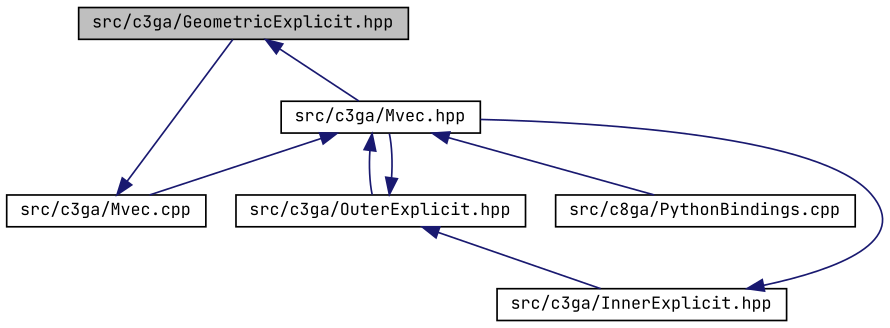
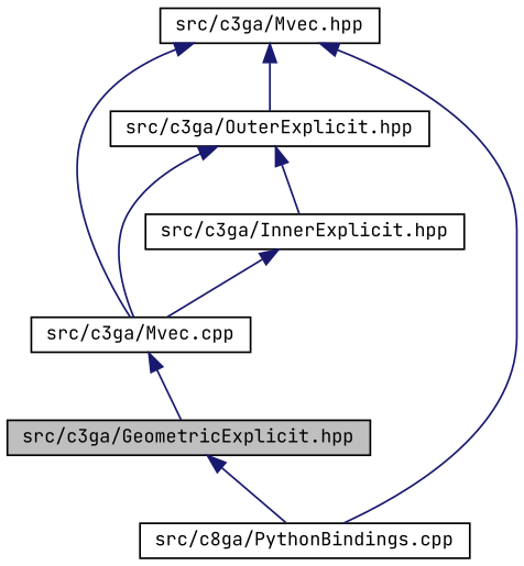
  digraph {
    fontname="JetBrains Mono"
    node [color=black fontname="JetBrains Mono" fontsize=10 shape=record]
    edge [color=midnightblue dir=back fontname="JetBrains Mono" fontsize=10 labelfontname="Helvetica#FreeSans" labelfontsize=10 style=solid]
    n1 [fillcolor=grey75 fontcolor=black height=0.2 label="src/c3ga/GeometricExplicit.hpp" style=filled width=0.4]
    n2 [height=0.2 label="src/c3ga/Mvec.hpp" width=0.4]
    n3 [height=0.2 label="src/c3ga/Mvec.cpp" width=0.4]
    n4 [height=0.2 label="src/c3ga/OuterExplicit.hpp" width=0.4]
    n5 [height=0.2 label="src/c8ga/PythonBindings.cpp" width=0.4]
    n6 [height=0.2 label="src/c3ga/InnerExplicit.hpp" width=0.4]
-   n1 -> n2
+   n1 -> n5
    n2 -> n3
    n2 -> n4
    n2 -> n5
    n3 -> n1
-   n4 -> n2
+   n4 -> n3
    n4 -> n6
-   n6 -> n2
+   n6 -> n3
  }
